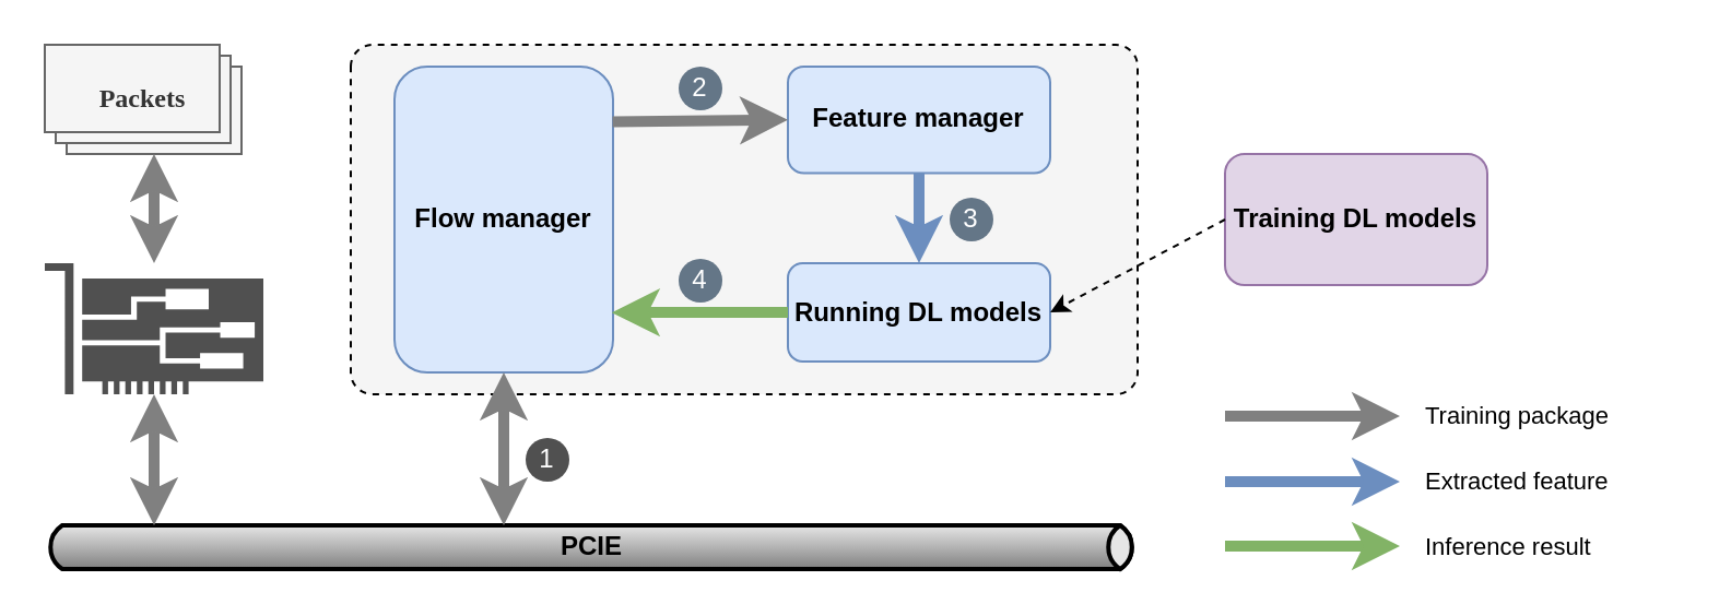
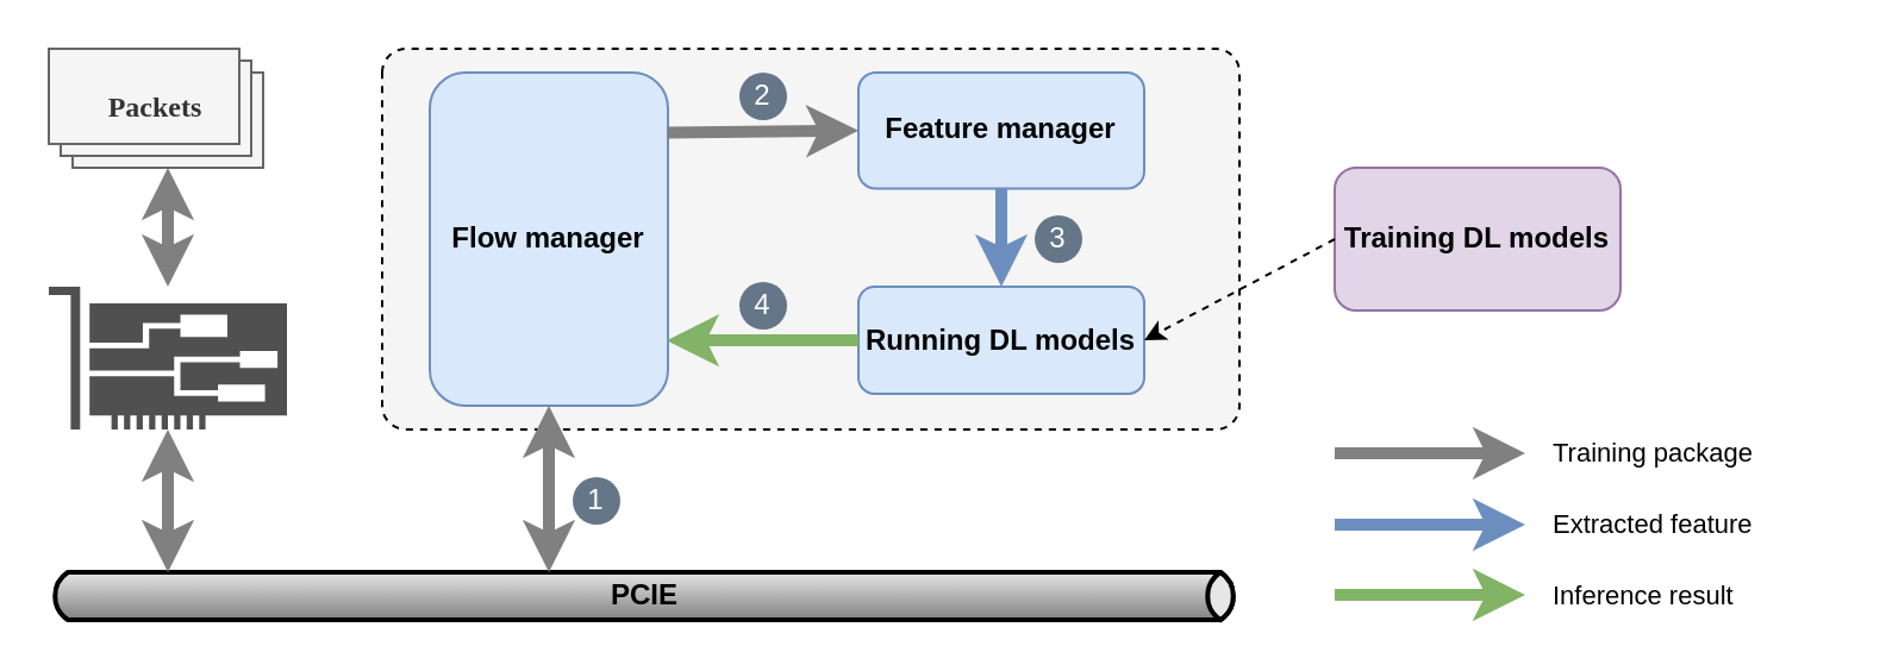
  <mxCell id="0" />
  <mxCell id="1" parent="0" />
  <mxCell id="2" value="" style="points=[[0.25,0,0],[0.5,0,0],[0.75,0,0],[1,0.25,0],[1,0.5,0],[1,0.75,0],[0.75,1,0],[0.5,1,0],[0.25,1,0],[0,0.75,0],[0,0.5,0],[0,0.25,0]];shape=mxgraph.bpmn.task;whiteSpace=wrap;rectStyle=rounded;size=10;html=1;container=1;expand=0;collapsible=0;taskMarker=abstract;fillColor=#f5f5f5;fontColor=#333333;strokeColor=default;labelPosition=left;verticalLabelPosition=top;align=right;verticalAlign=bottom;dashed=1;fontSize=12;fontStyle=1" vertex="1" parent="1"><mxGeometry x="160" y="20" width="360" height="160" as="geometry" /></mxCell>
  <mxCell id="3" value="Flow manager" style="rounded=1;whiteSpace=wrap;html=1;fillColor=#dae8fc;strokeColor=#6c8ebf;fontSize=12;fontStyle=1" vertex="1" parent="2"><mxGeometry x="20" y="10" width="100" height="140" as="geometry" /></mxCell>
  <mxCell id="4" value="Feature manager" style="rounded=1;whiteSpace=wrap;html=1;fillColor=#dae8fc;strokeColor=#6c8ebf;fontSize=12;fontStyle=1" vertex="1" parent="2"><mxGeometry x="200" y="10" width="120" height="48.75" as="geometry" /></mxCell>
  <mxCell id="5" value="Running DL models" style="rounded=1;whiteSpace=wrap;html=1;fillColor=#dae8fc;strokeColor=#6c8ebf;fontSize=12;fontStyle=1" vertex="1" parent="2"><mxGeometry x="200" y="100" width="120" height="45" as="geometry" /></mxCell>
  <mxCell id="6" value="" style="endArrow=classic;html=1;rounded=0;endFill=1;endSize=6;fillColor=#f0a30a;strokeColor=#808080;strokeWidth=5;entryX=0;entryY=0.5;entryDx=0;entryDy=0;exitX=0.998;exitY=0.18;exitDx=0;exitDy=0;exitPerimeter=0;fontSize=12;fontStyle=1" edge="1" parent="2" source="3" target="4"><mxGeometry width="50" height="50" relative="1" as="geometry"><mxPoint x="440" y="210" as="sourcePoint" /><mxPoint x="520" y="210" as="targetPoint" /></mxGeometry></mxCell>
  <mxCell id="7" value="" style="endArrow=classic;html=1;rounded=0;endFill=1;endSize=6;fillColor=#dae8fc;strokeColor=#6c8ebf;strokeWidth=5;entryX=0.5;entryY=0;entryDx=0;entryDy=0;exitX=0.5;exitY=1;exitDx=0;exitDy=0;fontSize=12;fontStyle=1" edge="1" parent="2" source="4" target="5"><mxGeometry width="50" height="50" relative="1" as="geometry"><mxPoint x="410" y="210" as="sourcePoint" /><mxPoint x="490" y="210" as="targetPoint" /></mxGeometry></mxCell>
  <mxCell id="8" value="" style="endArrow=classic;html=1;rounded=0;endFill=1;endSize=6;fillColor=#d5e8d4;strokeColor=#82b366;strokeWidth=5;entryX=0.994;entryY=0.804;entryDx=0;entryDy=0;exitX=0;exitY=0.5;exitDx=0;exitDy=0;entryPerimeter=0;fontSize=12;fontStyle=1" edge="1" parent="2" source="5" target="3"><mxGeometry width="50" height="50" relative="1" as="geometry"><mxPoint x="410" y="239.5" as="sourcePoint" /><mxPoint x="490" y="239.5" as="targetPoint" /></mxGeometry></mxCell>
  <mxCell id="9" value="2" style="ellipse;whiteSpace=wrap;html=1;aspect=fixed;fillColor=#647687;strokeColor=none;fontColor=#ffffff;" vertex="1" parent="2"><mxGeometry x="150" y="10" width="20" height="20" as="geometry" /></mxCell>
  <mxCell id="10" value="3" style="ellipse;whiteSpace=wrap;html=1;aspect=fixed;fillColor=#647687;strokeColor=none;fontColor=#ffffff;" vertex="1" parent="2"><mxGeometry x="274" y="70" width="20" height="20" as="geometry" /></mxCell>
  <mxCell id="11" value="4" style="ellipse;whiteSpace=wrap;html=1;aspect=fixed;fillColor=#647687;strokeColor=none;fontColor=#ffffff;" vertex="1" parent="2"><mxGeometry x="150" y="98" width="20" height="20" as="geometry" /></mxCell>
  <mxCell id="12" value="Packets" style="verticalLabelPosition=middle;verticalAlign=middle;html=1;shape=mxgraph.basic.layered_rect;dx=10;outlineConnect=0;whiteSpace=wrap;horizontal=1;fontStyle=1;labelPosition=center;align=center;fontFamily=Times New Roman;fillColor=#f5f5f5;fontColor=#333333;strokeColor=#666666;fontSize=12;" vertex="1" parent="1"><mxGeometry x="20" y="20" width="90" height="50" as="geometry" /></mxCell>
  <mxCell id="13" value="" style="sketch=0;pointerEvents=1;shadow=0;dashed=0;html=1;strokeColor=none;fillColor=#505050;labelPosition=center;verticalLabelPosition=bottom;verticalAlign=top;outlineConnect=0;align=center;shape=mxgraph.office.devices.nic;fontSize=12;fontStyle=1" vertex="1" parent="1"><mxGeometry x="20" y="120" width="100" height="60" as="geometry" /></mxCell>
  <mxCell id="14" value="&lt;font style=&quot;font-size: 12px;&quot;&gt;PCIE&lt;/font&gt;" style="strokeWidth=2;strokeColor=#000000;dashed=0;align=center;html=1;fontSize=12;shape=mxgraph.eip.messageChannel;fontStyle=1" vertex="1" parent="1"><mxGeometry x="20" y="240" width="500" height="20" as="geometry" /></mxCell>
  <mxCell id="15" value="Training DL models" style="rounded=1;whiteSpace=wrap;html=1;fillColor=#e1d5e7;strokeColor=#9673a6;fontSize=12;fontStyle=1" vertex="1" parent="1"><mxGeometry x="560" y="70" width="120" height="60" as="geometry" /></mxCell>
  <mxCell id="16" value="Training package" style="text;whiteSpace=wrap;verticalAlign=middle;fontSize=11;" vertex="1" parent="1"><mxGeometry x="650" y="180" width="120" height="20" as="geometry" /></mxCell>
  <mxCell id="17" value="" style="endArrow=classic;html=1;rounded=0;entryX=1;entryY=0.5;entryDx=0;entryDy=0;exitX=0;exitY=0.5;exitDx=0;exitDy=0;dashed=1;fontSize=12;fontStyle=1" edge="1" parent="1" source="15" target="5"><mxGeometry width="50" height="50" relative="1" as="geometry"><mxPoint x="320" y="210" as="sourcePoint" /><mxPoint x="370" y="160" as="targetPoint" /></mxGeometry></mxCell>
  <mxCell id="18" value="Extracted feature" style="text;whiteSpace=wrap;verticalAlign=middle;fontSize=11;" vertex="1" parent="1"><mxGeometry x="650" y="210" width="120" height="20" as="geometry" /></mxCell>
  <mxCell id="19" value="Inference result" style="text;whiteSpace=wrap;verticalAlign=middle;fontSize=11;" vertex="1" parent="1"><mxGeometry x="650" y="240" width="120" height="20" as="geometry" /></mxCell>
  <mxCell id="20" value="" style="endArrow=classic;html=1;rounded=0;endFill=1;endSize=6;fillColor=#dae8fc;strokeColor=#6c8ebf;strokeWidth=5;fontSize=12;fontStyle=1" edge="1" parent="1"><mxGeometry width="50" height="50" relative="1" as="geometry"><mxPoint x="560" y="220" as="sourcePoint" /><mxPoint x="640" y="220" as="targetPoint" /></mxGeometry></mxCell>
  <mxCell id="21" value="" style="endArrow=classic;html=1;rounded=0;endFill=1;endSize=6;fillColor=#f0a30a;strokeColor=#808080;strokeWidth=5;fontSize=12;fontStyle=1" edge="1" parent="1"><mxGeometry width="50" height="50" relative="1" as="geometry"><mxPoint x="560" y="190" as="sourcePoint" /><mxPoint x="640" y="190" as="targetPoint" /></mxGeometry></mxCell>
  <mxCell id="22" value="" style="endArrow=classic;html=1;rounded=0;endFill=1;endSize=6;fillColor=#d5e8d4;strokeColor=#82b366;strokeWidth=5;fontSize=12;fontStyle=1" edge="1" parent="1"><mxGeometry width="50" height="50" relative="1" as="geometry"><mxPoint x="560" y="249.5" as="sourcePoint" /><mxPoint x="640" y="249.5" as="targetPoint" /></mxGeometry></mxCell>
  <mxCell id="23" value="" style="endArrow=classic;html=1;rounded=0;endFill=1;endSize=6;fillColor=#f0a30a;strokeColor=#808080;strokeWidth=5;exitX=0;exitY=0;exitDx=50;exitDy=50;exitPerimeter=0;startArrow=classic;startFill=1;fontSize=12;fontStyle=1" edge="1" parent="1" source="12" target="13"><mxGeometry width="50" height="50" relative="1" as="geometry"><mxPoint x="570" y="200" as="sourcePoint" /><mxPoint x="650" y="200" as="targetPoint" /></mxGeometry></mxCell>
  <mxCell id="24" value="" style="endArrow=classic;html=1;rounded=0;endFill=1;endSize=6;fillColor=#f0a30a;strokeColor=#808080;strokeWidth=5;entryX=0;entryY=0;entryDx=50;entryDy=0;entryPerimeter=0;startArrow=classic;startFill=1;fontSize=12;fontStyle=1" edge="1" parent="1" source="13" target="14"><mxGeometry width="50" height="50" relative="1" as="geometry"><mxPoint x="70" y="190" as="sourcePoint" /><mxPoint x="70" y="230" as="targetPoint" /></mxGeometry></mxCell>
  <mxCell id="25" value="" style="endArrow=classic;html=1;rounded=0;endFill=1;endSize=6;fillColor=#f0a30a;strokeColor=#808080;strokeWidth=5;entryX=0.5;entryY=1;entryDx=0;entryDy=0;exitX=0;exitY=0;exitDx=210;exitDy=0;exitPerimeter=0;startArrow=classic;startFill=1;fontSize=12;fontStyle=1" edge="1" parent="1" source="14" target="3"><mxGeometry width="50" height="50" relative="1" as="geometry"><mxPoint x="590" y="220" as="sourcePoint" /><mxPoint x="670" y="220" as="targetPoint" /></mxGeometry></mxCell>
- <mxCell id="26" value="1" style="ellipse;whiteSpace=wrap;html=1;aspect=fixed;fillColor=#505050;strokeColor=none;fontColor=#ffffff;" vertex="1" parent="1"><mxGeometry x="240" y="200" width="20" height="20" as="geometry" /></mxCell>
+ <mxCell id="26" value="1" style="ellipse;whiteSpace=wrap;html=1;aspect=fixed;fillColor=#647687;strokeColor=none;fontColor=#ffffff;" vertex="1" parent="1"><mxGeometry x="240" y="200" width="20" height="20" as="geometry" /></mxCell>
